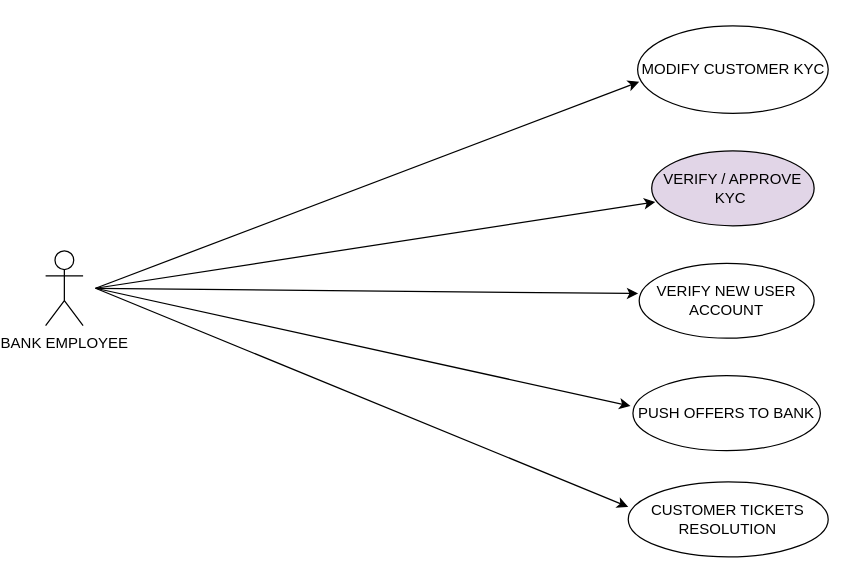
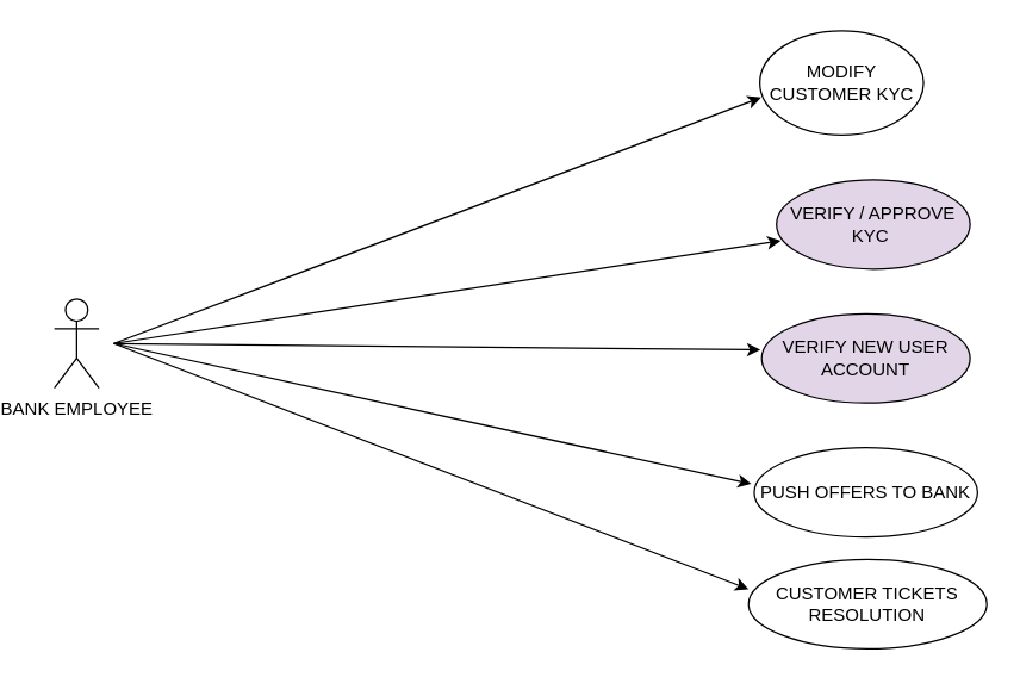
  <mxCell id="0" />
  <mxCell id="1" parent="0" />
  <mxCell id="2" value="BANK EMPLOYEE" style="shape=umlActor;verticalLabelPosition=bottom;verticalAlign=top;html=1;outlineConnect=0;" parent="1" vertex="1"><mxGeometry x="20" y="200" width="30" height="60" as="geometry" /></mxCell>
- <mxCell id="3" value="MODIFY CUSTOMER KYC" style="ellipse;whiteSpace=wrap;html=1;" parent="1" vertex="1"><mxGeometry x="493.75" y="20" width="152.5" height="70" as="geometry" /></mxCell>
- <mxCell id="4" value="VERIFY NEW USER ACCOUNT" style="ellipse;whiteSpace=wrap;html=1;" parent="1" vertex="1"><mxGeometry x="495" y="210" width="140" height="60" as="geometry" /></mxCell>
+ <mxCell id="3" value="MODIFY CUSTOMER KYC" style="ellipse;whiteSpace=wrap;html=1;" parent="1" vertex="1"><mxGeometry x="493.75" y="20" width="110" height="70" as="geometry" /></mxCell>
+ <mxCell id="4" value="VERIFY NEW USER ACCOUNT" style="ellipse;whiteSpace=wrap;html=1;fillColor=#e1d5e7;" parent="1" vertex="1"><mxGeometry x="495" y="210" width="140" height="60" as="geometry" /></mxCell>
  <mxCell id="5" value="VERIFY / APPROVE KYC&amp;nbsp;" style="ellipse;whiteSpace=wrap;html=1;fillColor=#e1d5e7;" parent="1" vertex="1"><mxGeometry x="505" y="120" width="130" height="60" as="geometry" /></mxCell>
  <mxCell id="6" value="" style="endArrow=classic;html=1;rounded=0;entryX=-0.006;entryY=0.404;entryDx=0;entryDy=0;entryPerimeter=0;" parent="1" target="4" edge="1"><mxGeometry width="50" height="50" relative="1" as="geometry"><mxPoint x="60" y="230" as="sourcePoint" /><mxPoint x="410" y="170" as="targetPoint" /></mxGeometry></mxCell>
- <mxCell id="7" value="CUSTOMER TICKETS RESOLUTION" style="ellipse;whiteSpace=wrap;html=1;" parent="1" vertex="1"><mxGeometry x="486.25" y="385" width="160" height="60" as="geometry" /></mxCell>
+ <mxCell id="7" value="CUSTOMER TICKETS RESOLUTION" style="ellipse;whiteSpace=wrap;html=1;" parent="1" vertex="1"><mxGeometry x="486.25" y="375" width="160" height="60" as="geometry" /></mxCell>
  <mxCell id="8" value="PUSH OFFERS TO BANK" style="ellipse;whiteSpace=wrap;html=1;" parent="1" vertex="1"><mxGeometry x="490" y="300" width="150" height="60" as="geometry" /></mxCell>
  <mxCell id="9" value="" style="endArrow=classic;html=1;rounded=0;entryX=0.008;entryY=0.64;entryDx=0;entryDy=0;entryPerimeter=0;" parent="1" target="3" edge="1"><mxGeometry width="50" height="50" relative="1" as="geometry"><mxPoint x="60" y="230" as="sourcePoint" /><mxPoint x="500" y="140" as="targetPoint" /></mxGeometry></mxCell>
  <mxCell id="10" value="" style="endArrow=classic;html=1;rounded=0;entryX=0.022;entryY=0.682;entryDx=0;entryDy=0;entryPerimeter=0;" parent="1" target="5" edge="1"><mxGeometry width="50" height="50" relative="1" as="geometry"><mxPoint x="60" y="230" as="sourcePoint" /><mxPoint x="510" y="150" as="targetPoint" /></mxGeometry></mxCell>
  <mxCell id="11" value="" style="endArrow=classic;html=1;rounded=0;entryX=-0.013;entryY=0.404;entryDx=0;entryDy=0;entryPerimeter=0;" parent="1" target="8" edge="1"><mxGeometry width="50" height="50" relative="1" as="geometry"><mxPoint x="60" y="230" as="sourcePoint" /><mxPoint x="520" y="160" as="targetPoint" /></mxGeometry></mxCell>
  <mxCell id="12" value="" style="endArrow=classic;html=1;rounded=0;entryX=0;entryY=0.333;entryDx=0;entryDy=0;entryPerimeter=0;" parent="1" target="7" edge="1"><mxGeometry width="50" height="50" relative="1" as="geometry"><mxPoint x="60" y="230" as="sourcePoint" /><mxPoint x="370" y="450" as="targetPoint" /></mxGeometry></mxCell>
